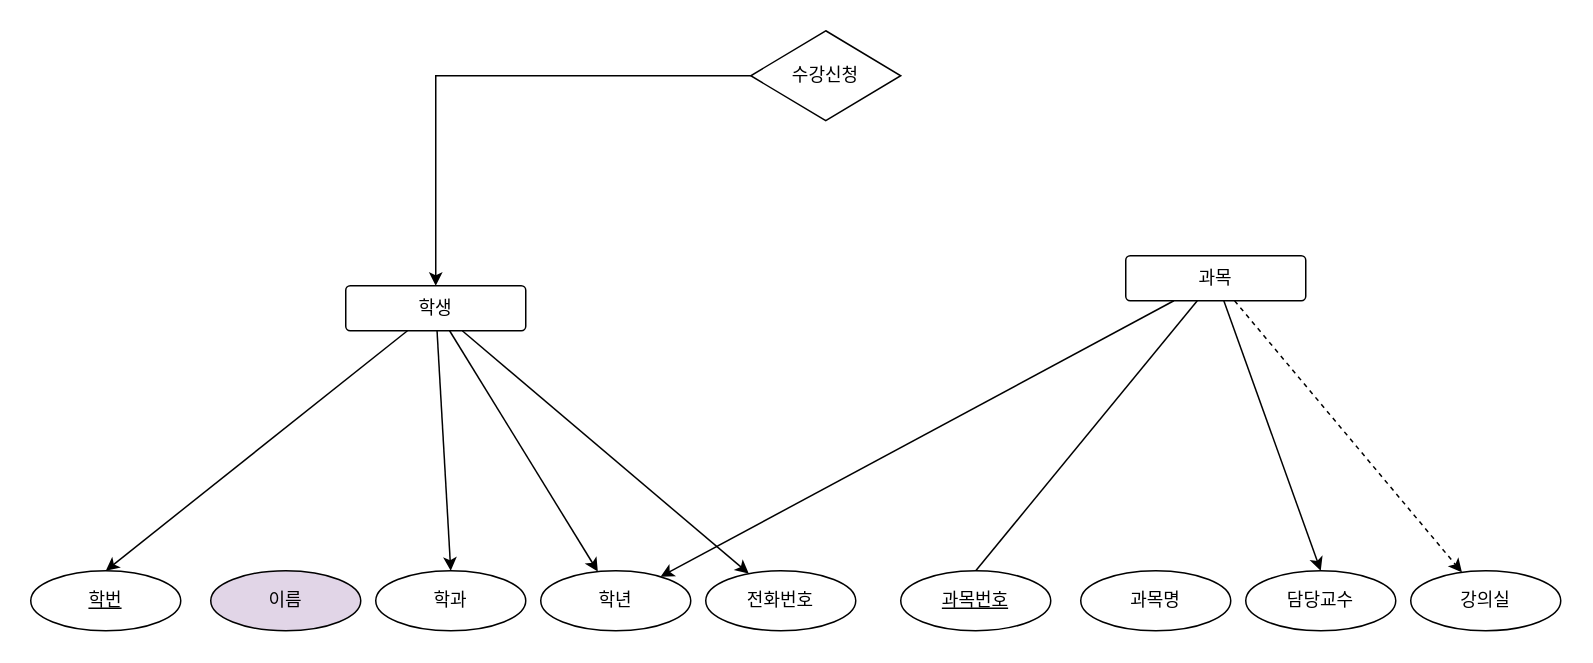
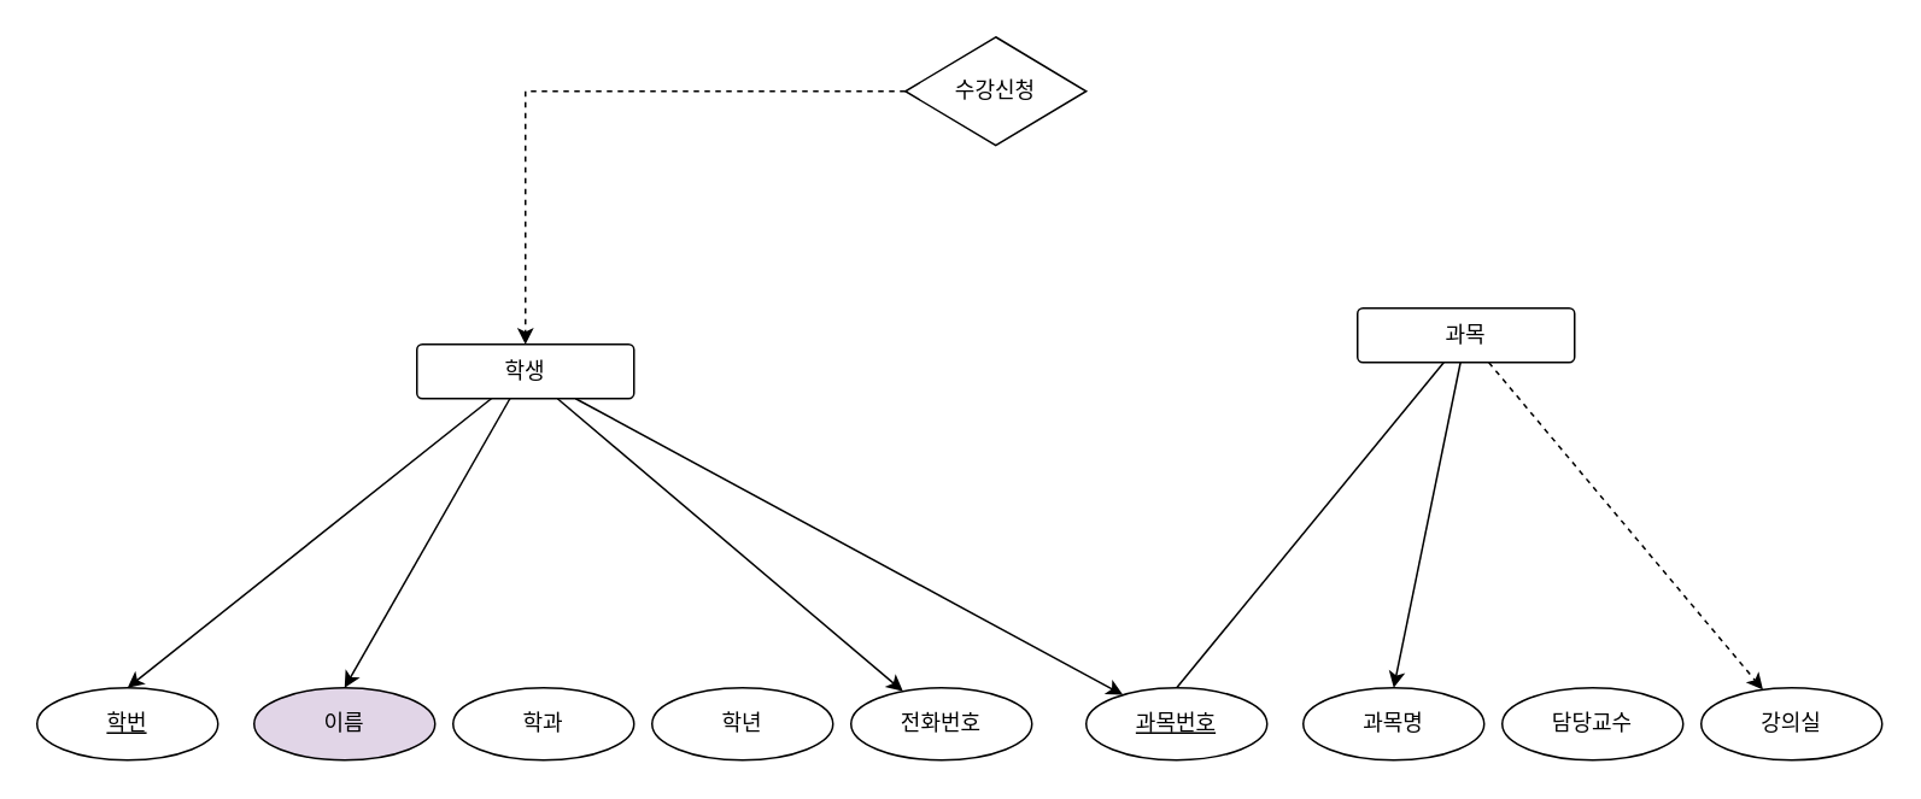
  <mxCell id="0" />
  <mxCell id="1" parent="0" />
  <mxCell id="2" style="rounded=0;orthogonalLoop=1;jettySize=auto;html=1;entryX=0.5;entryY=0;entryDx=0;entryDy=0;" edge="1" parent="1" source="7" target="8"><mxGeometry relative="1" as="geometry" /></mxCell>
+ <mxCell id="3" style="rounded=0;orthogonalLoop=1;jettySize=auto;html=1;entryX=0.5;entryY=0;entryDx=0;entryDy=0;" edge="1" parent="1" source="7" target="9"><mxGeometry relative="1" as="geometry" /></mxCell>
  <mxCell id="4" style="rounded=0;orthogonalLoop=1;jettySize=auto;html=1;" edge="1" parent="1" source="7" target="12"><mxGeometry relative="1" as="geometry" /></mxCell>
- <mxCell id="5" style="rounded=0;orthogonalLoop=1;jettySize=auto;html=1;" edge="1" parent="1" source="7" target="11"><mxGeometry relative="1" as="geometry" /></mxCell>
- <mxCell id="6" style="rounded=0;orthogonalLoop=1;jettySize=auto;html=1;entryX=0.5;entryY=0;entryDx=0;entryDy=0;" edge="1" parent="1" source="7" target="10"><mxGeometry relative="1" as="geometry" /></mxCell>
+ <mxCell id="6" style="rounded=0;orthogonalLoop=1;jettySize=auto;html=1;" edge="1" parent="1" source="7" target="18"><mxGeometry relative="1" as="geometry" /></mxCell>
  <mxCell id="7" value="학생" style="rounded=1;arcSize=10;whiteSpace=wrap;html=1;align=center;" vertex="1" parent="1"><mxGeometry x="230" y="190" width="120" height="30" as="geometry" /></mxCell>
  <mxCell id="8" value="학번" style="ellipse;whiteSpace=wrap;html=1;align=center;fontStyle=4;" vertex="1" parent="1"><mxGeometry x="20" y="380" width="100" height="40" as="geometry" /></mxCell>
  <mxCell id="9" value="이름" style="ellipse;whiteSpace=wrap;html=1;align=center;fillColor=#e1d5e7;" vertex="1" parent="1"><mxGeometry x="140" y="380" width="100" height="40" as="geometry" /></mxCell>
  <mxCell id="10" value="학과" style="ellipse;whiteSpace=wrap;html=1;align=center;" vertex="1" parent="1"><mxGeometry x="250" y="380" width="100" height="40" as="geometry" /></mxCell>
  <mxCell id="11" value="학년" style="ellipse;whiteSpace=wrap;html=1;align=center;" vertex="1" parent="1"><mxGeometry x="360" y="380" width="100" height="40" as="geometry" /></mxCell>
  <mxCell id="12" value="전화번호" style="ellipse;whiteSpace=wrap;html=1;align=center;" vertex="1" parent="1"><mxGeometry x="470" y="380" width="100" height="40" as="geometry" /></mxCell>
  <mxCell id="13" style="rounded=0;orthogonalLoop=1;jettySize=auto;html=1;entryX=0.5;entryY=0;entryDx=0;entryDy=0;endArrow=none;" edge="1" source="17" target="18" parent="1"><mxGeometry relative="1" as="geometry" /></mxCell>
- <mxCell id="14" style="rounded=0;orthogonalLoop=1;jettySize=auto;html=1;" edge="1" source="17" target="11" parent="1"><mxGeometry relative="1" as="geometry" /></mxCell>
+ <mxCell id="14" style="rounded=0;orthogonalLoop=1;jettySize=auto;html=1;entryX=0.5;entryY=0;entryDx=0;entryDy=0;" edge="1" source="17" target="19" parent="1"><mxGeometry relative="1" as="geometry" /></mxCell>
  <mxCell id="15" style="rounded=0;orthogonalLoop=1;jettySize=auto;html=1;dashed=1;" edge="1" source="17" target="21" parent="1"><mxGeometry relative="1" as="geometry" /></mxCell>
- <mxCell id="16" style="rounded=0;orthogonalLoop=1;jettySize=auto;html=1;entryX=0.5;entryY=0;entryDx=0;entryDy=0;" edge="1" source="17" target="20" parent="1"><mxGeometry relative="1" as="geometry" /></mxCell>
  <mxCell id="17" value="과목" style="rounded=1;arcSize=10;whiteSpace=wrap;html=1;align=center;" vertex="1" parent="1"><mxGeometry x="750" y="170" width="120" height="30" as="geometry" /></mxCell>
  <mxCell id="18" value="과목번호" style="ellipse;whiteSpace=wrap;html=1;align=center;fontStyle=4;" vertex="1" parent="1"><mxGeometry x="600" y="380" width="100" height="40" as="geometry" /></mxCell>
  <mxCell id="19" value="과목명" style="ellipse;whiteSpace=wrap;html=1;align=center;" vertex="1" parent="1"><mxGeometry x="720" y="380" width="100" height="40" as="geometry" /></mxCell>
  <mxCell id="20" value="담당교수" style="ellipse;whiteSpace=wrap;html=1;align=center;" vertex="1" parent="1"><mxGeometry x="830" y="380" width="100" height="40" as="geometry" /></mxCell>
  <mxCell id="21" value="강의실" style="ellipse;whiteSpace=wrap;html=1;align=center;" vertex="1" parent="1"><mxGeometry x="940" y="380" width="100" height="40" as="geometry" /></mxCell>
- <mxCell id="22" style="edgeStyle=orthogonalEdgeStyle;rounded=0;orthogonalLoop=1;jettySize=auto;html=1;entryX=0.5;entryY=0;entryDx=0;entryDy=0;" edge="1" parent="1" source="23" target="7"><mxGeometry relative="1" as="geometry" /></mxCell>
+ <mxCell id="22" style="edgeStyle=orthogonalEdgeStyle;rounded=0;orthogonalLoop=1;jettySize=auto;html=1;entryX=0.5;entryY=0;entryDx=0;entryDy=0;dashed=1;" edge="1" parent="1" source="23" target="7"><mxGeometry relative="1" as="geometry" /></mxCell>
  <mxCell id="23" value="수강신청" style="shape=rhombus;perimeter=rhombusPerimeter;whiteSpace=wrap;html=1;align=center;" vertex="1" parent="1"><mxGeometry x="500" y="20" width="100" height="60" as="geometry" /></mxCell>
